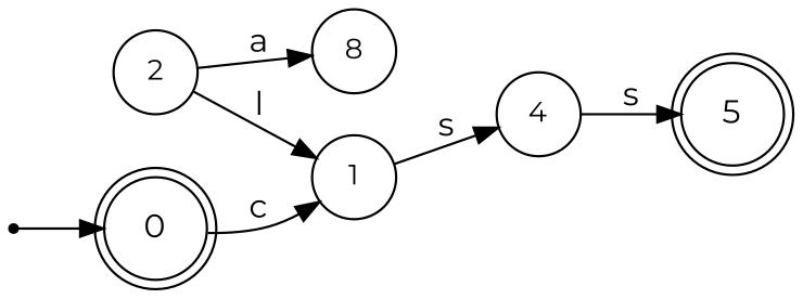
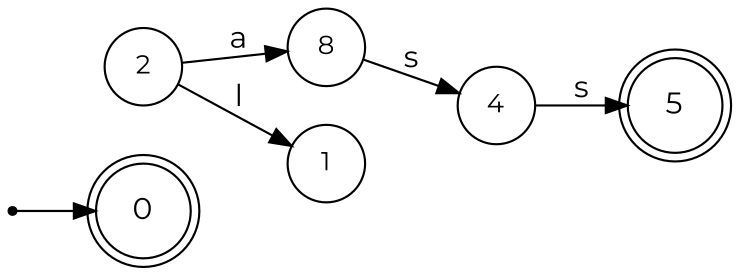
  digraph {
    fontname=Montserrat
    rankdir=LR
    node [fontname=Montserrat fontsize=12 shape=circle]
    edge [fontname=Montserrat]
    n1 [fontsize=14 label=0 shape=doublecircle]
    n2 [label=1]
    n3 [label=2]
    n4 [label=8]
    n5 [label=4]
    n6 [fontsize=14 label=5 shape=doublecircle]
    n7 [fontsize=14 label=5 shape=point]
-   n1 -> n2 [label=c]
    n3 -> n2 [label=l]
    n3 -> n4 [label=a]
-   n2 -> n5 [label=s]
+   n4 -> n5 [label=s]
    n5 -> n6 [label=s]
    n7 -> n1
  }
